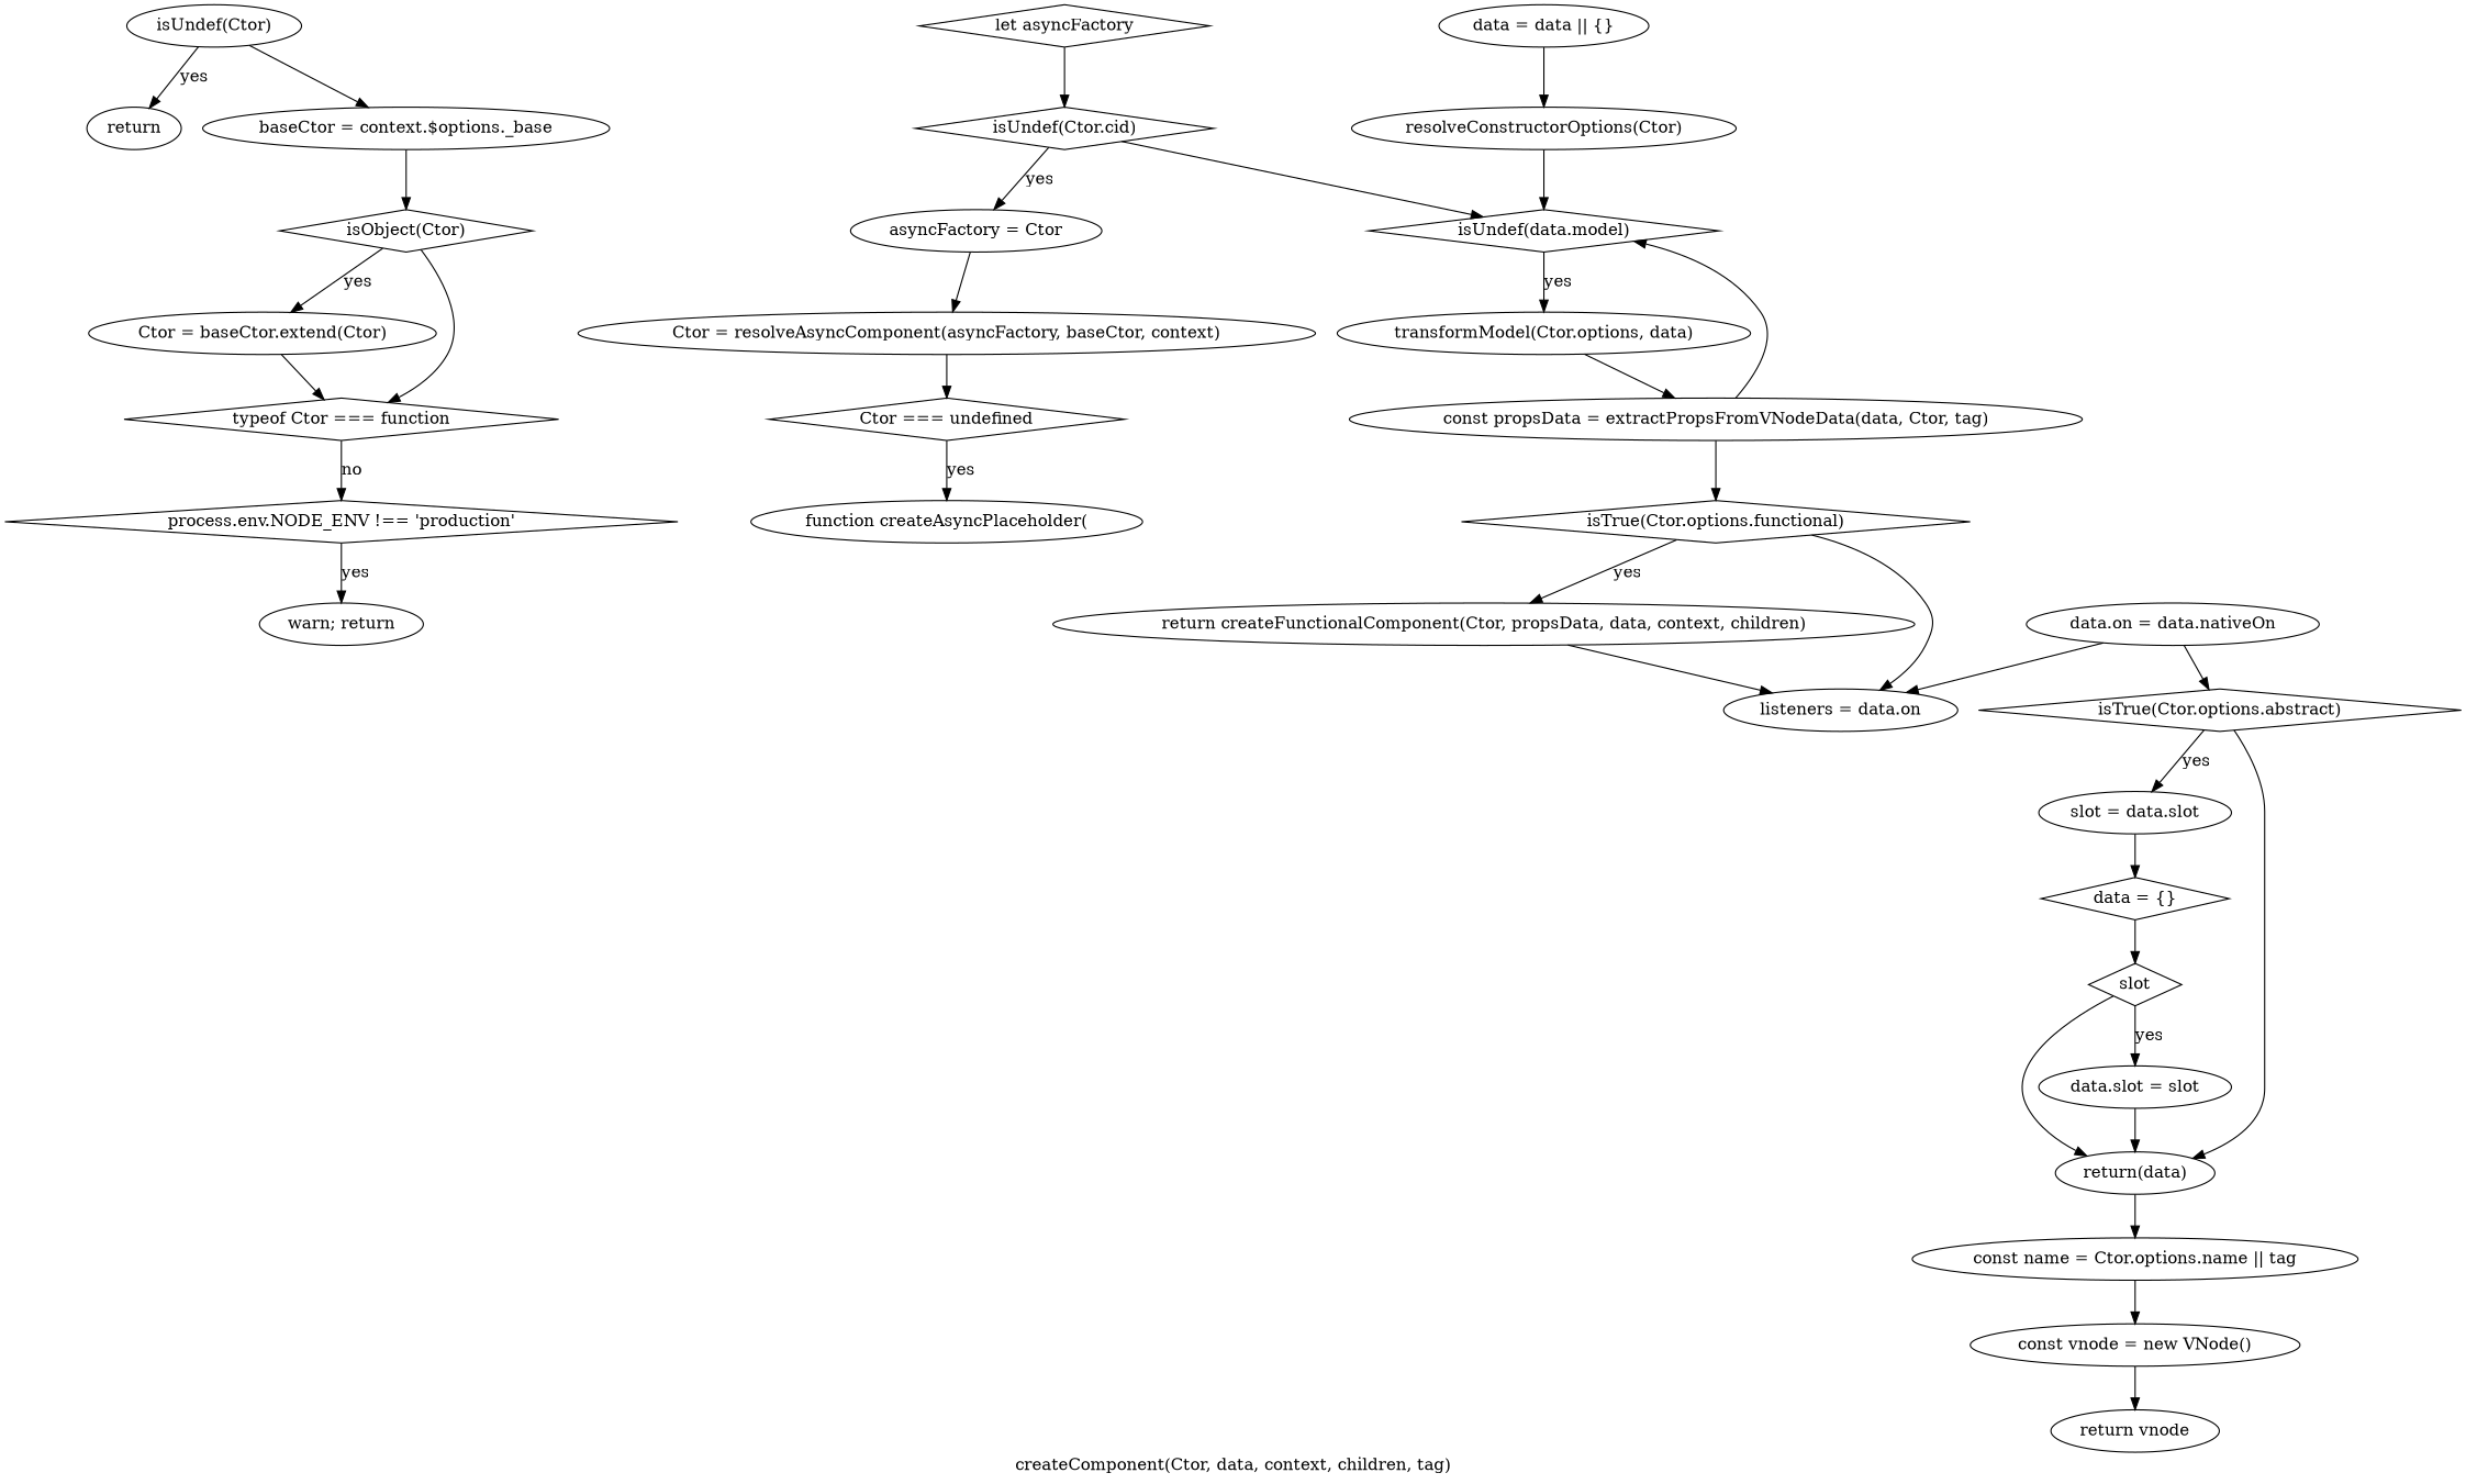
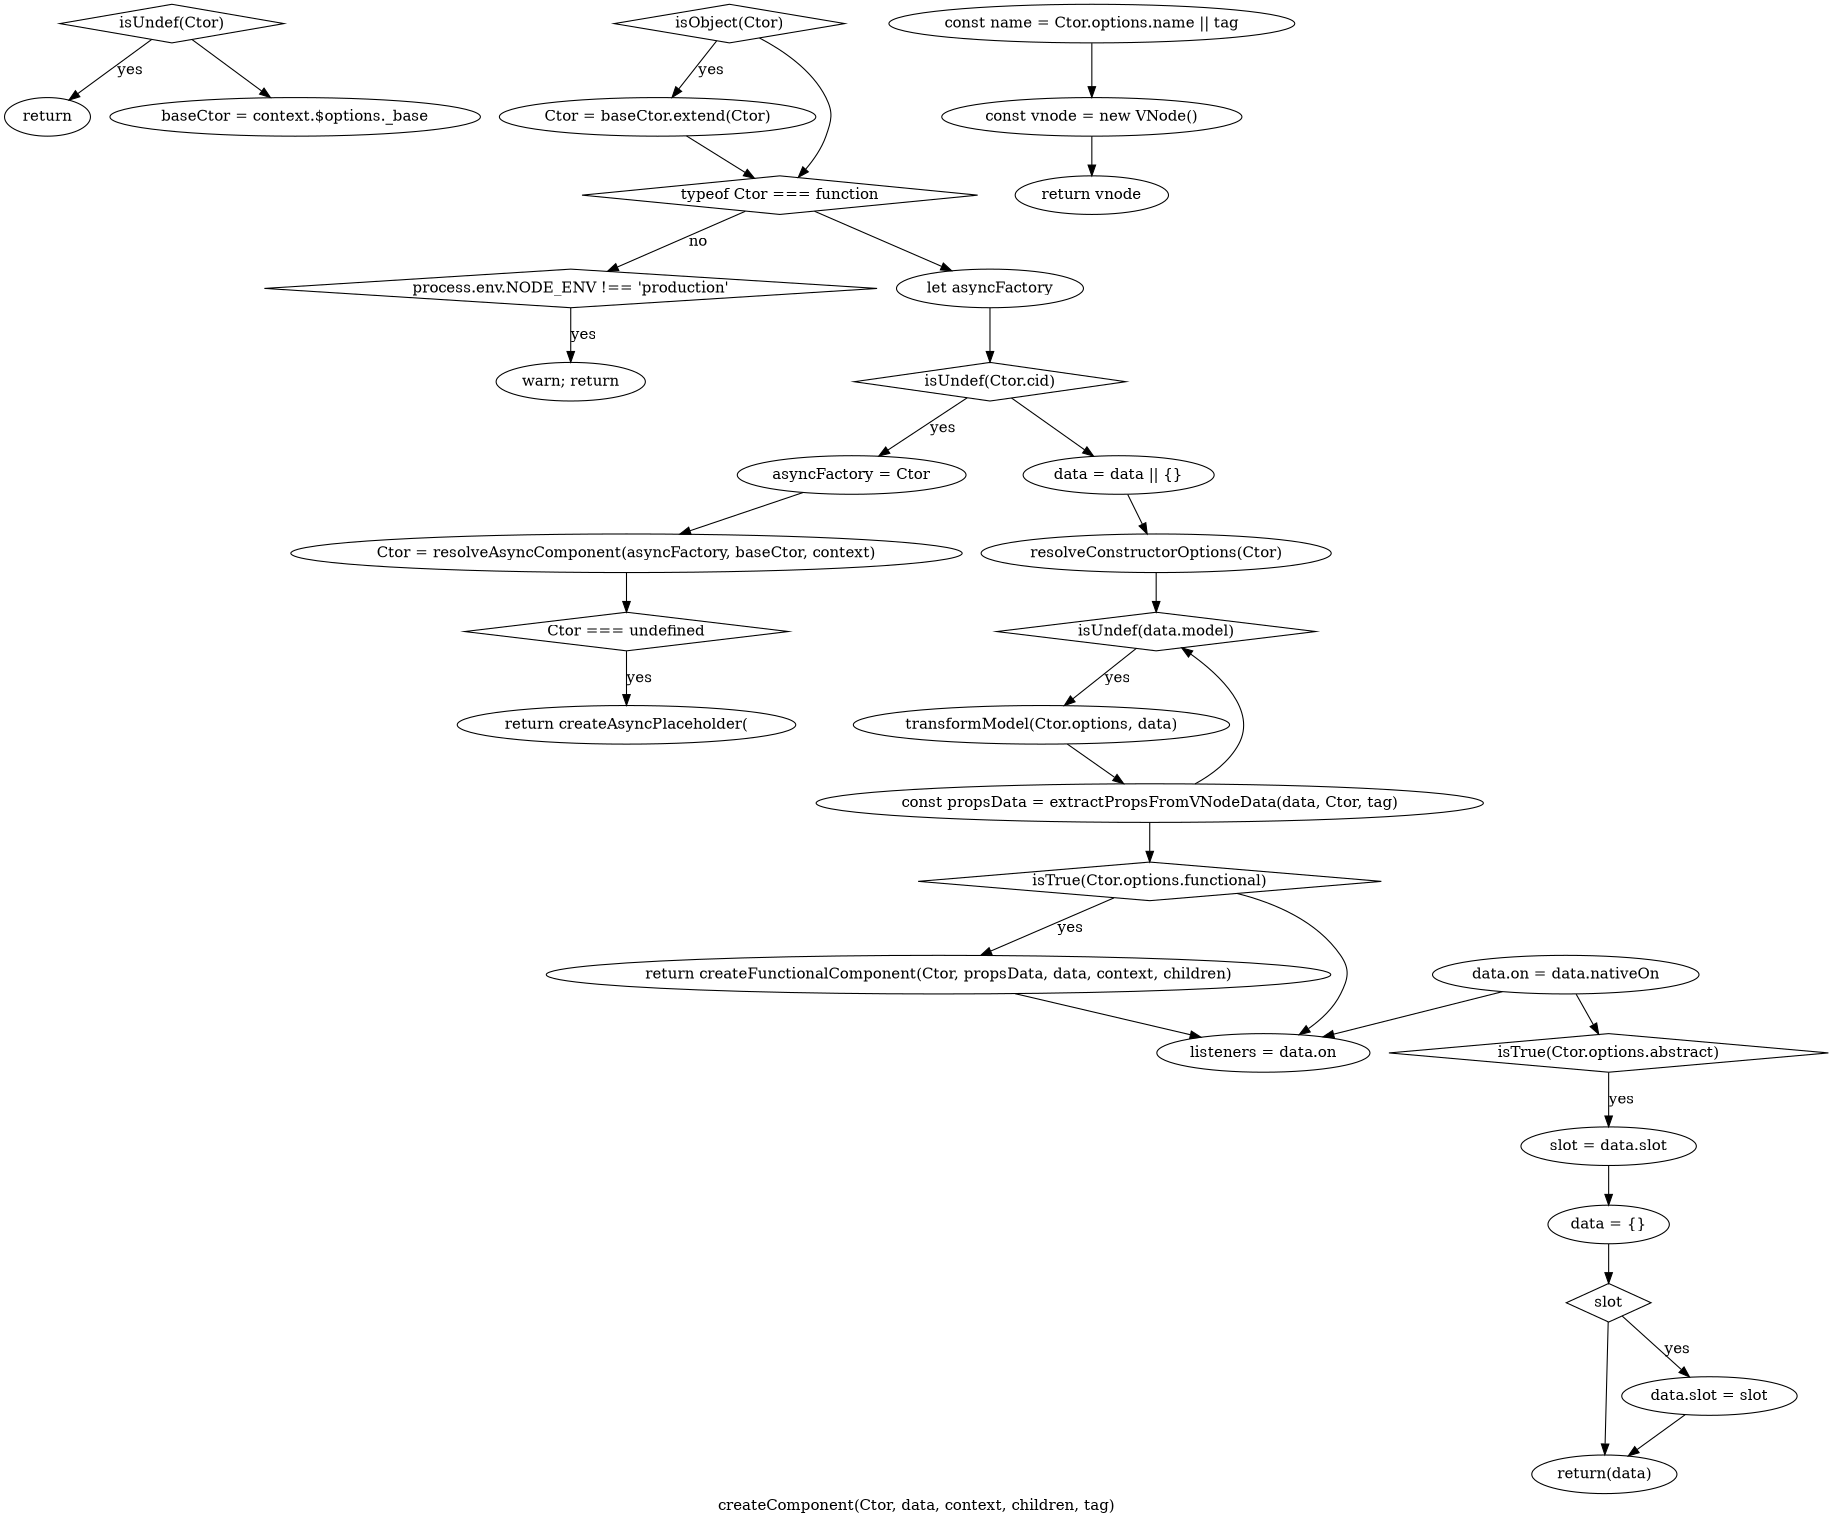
  digraph {
    label="createComponent(Ctor, data, context, children, tag)"
-   n1 [label="isUndef(Ctor)" shape=ellipse]
+   n1 [label="isUndef(Ctor)" shape=diamond]
    n2 [label=return]
    n3 [label="baseCtor = context.$options._base"]
    n4 [label="isObject(Ctor)" shape=diamond]
    n5 [label="Ctor = baseCtor.extend(Ctor)"]
    n6 [label="typeof Ctor === function" shape=diamond]
    n7 [label="process.env.NODE_ENV !== 'production'" shape=diamond]
-   n8 [label="let asyncFactory" shape=diamond]
+   n8 [label="let asyncFactory"]
    n9 [label="warn; return"]
    n10 [label="isUndef(Ctor.cid)" shape=diamond]
    n11 [label="asyncFactory = Ctor"]
    n12 [label="data = data || {}"]
    n13 [label="Ctor = resolveAsyncComponent(asyncFactory, baseCtor, context)"]
    n14 [label="resolveConstructorOptions(Ctor)"]
    n15 [label="Ctor === undefined" shape=diamond]
-   n16 [label="function createAsyncPlaceholder("]
+   n16 [label="return createAsyncPlaceholder("]
    n17 [label="isUndef(data.model)" shape=diamond]
    n18 [label="transformModel(Ctor.options, data)"]
    n19 [label="const propsData = extractPropsFromVNodeData(data, Ctor, tag)"]
    n20 [label="isTrue(Ctor.options.functional)" shape=diamond]
    n21 [label="return createFunctionalComponent(Ctor, propsData, data, context, children)"]
    n22 [label="listeners = data.on"]
    n23 [label="data.on = data.nativeOn"]
    n24 [label="isTrue(Ctor.options.abstract)" shape=diamond]
    n25 [label="slot = data.slot"]
    n26 [label="return(data)"]
-   n27 [label="data = {}" shape=diamond]
+   n27 [label="data = {}"]
    n28 [label="const name = Ctor.options.name || tag"]
    n29 [label=slot shape=diamond]
    n30 [label="data.slot = slot"]
    n31 [label="const vnode = new VNode()"]
    n32 [label="return vnode"]
    n1 -> n2 [label=yes]
    n1 -> n3
-   n3 -> n4
    n4 -> n5 [label=yes]
    n4 -> n6
    n5 -> n6
    n6 -> n7 [label=no]
+   n6 -> n8
    n7 -> n9 [label=yes]
    n8 -> n10
    n10 -> n11 [label=yes]
-   n10 -> n17
+   n10 -> n12
    n11 -> n13
    n12 -> n14
    n13 -> n15
    n14 -> n17
    n15 -> n16 [label=yes]
    n17 -> n18 [label=yes]
    n18 -> n19
    n19 -> n17
    n19 -> n20
    n20 -> n21 [label=yes]
    n20 -> n22
    n21 -> n22
    n23 -> n22
    n23 -> n24
    n24 -> n25 [label=yes]
-   n24 -> n26
    n25 -> n27
-   n26 -> n28
    n27 -> n29
    n28 -> n31
    n29 -> n26
    n29 -> n30 [label=yes]
    n30 -> n26
    n31 -> n32
  }
